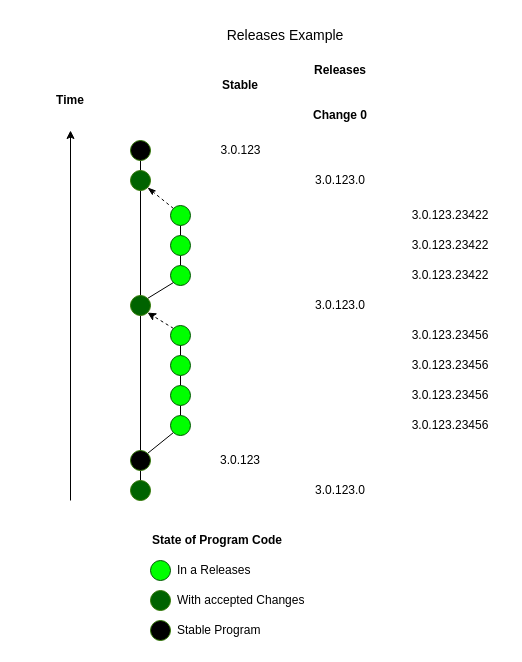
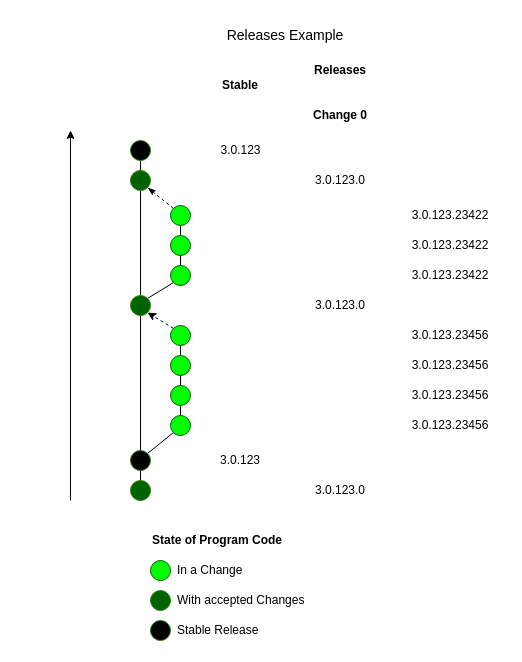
  <mxCell id="0" />
  <mxCell id="1" parent="0" />
  <mxCell id="2" value="Releases Example" style="text;html=1;strokeColor=none;fillColor=none;align=center;verticalAlign=middle;whiteSpace=wrap;rounded=0;fontSize=14;" parent="1" vertex="1"><mxGeometry x="175" y="20" width="220" height="30" as="geometry" /></mxCell>
  <mxCell id="3" style="edgeStyle=none;rounded=0;orthogonalLoop=1;jettySize=auto;html=1;exitX=0;exitY=0;exitDx=0;exitDy=0;entryX=1;entryY=1;entryDx=0;entryDy=0;endArrow=classic;endFill=1;dashed=1;" parent="1" source="4" target="27" edge="1"><mxGeometry relative="1" as="geometry" /></mxCell>
  <mxCell id="4" value="" style="ellipse;whiteSpace=wrap;html=1;aspect=fixed;fillColor=#00FF00;strokeColor=#005700;fontColor=#ffffff;" parent="1" vertex="1"><mxGeometry x="170" y="325" width="20" height="20" as="geometry" /></mxCell>
  <mxCell id="5" style="rounded=0;orthogonalLoop=1;jettySize=auto;html=1;exitX=1;exitY=0;exitDx=0;exitDy=0;entryX=0;entryY=1;entryDx=0;entryDy=0;endArrow=none;endFill=0;" parent="1" source="45" target="13" edge="1"><mxGeometry relative="1" as="geometry" /></mxCell>
  <mxCell id="6" style="edgeStyle=none;rounded=0;orthogonalLoop=1;jettySize=auto;html=1;exitX=0.5;exitY=0;exitDx=0;exitDy=0;entryX=0.5;entryY=1;entryDx=0;entryDy=0;endArrow=none;endFill=0;" parent="1" source="45" target="27" edge="1"><mxGeometry relative="1" as="geometry" /></mxCell>
  <mxCell id="7" style="edgeStyle=none;rounded=0;orthogonalLoop=1;jettySize=auto;html=1;exitX=0.5;exitY=0;exitDx=0;exitDy=0;entryX=0.5;entryY=1;entryDx=0;entryDy=0;endArrow=none;endFill=0;" parent="1" source="8" target="45" edge="1"><mxGeometry relative="1" as="geometry" /></mxCell>
  <mxCell id="8" value="" style="ellipse;whiteSpace=wrap;html=1;aspect=fixed;fillColor=#006300;strokeColor=#2D7600;fontColor=#ffffff;" parent="1" vertex="1"><mxGeometry x="130" y="480" width="20" height="20" as="geometry" /></mxCell>
  <mxCell id="9" value="3.0.123" style="text;html=1;strokeColor=none;fillColor=none;align=center;verticalAlign=middle;whiteSpace=wrap;rounded=0;" parent="1" vertex="1"><mxGeometry x="205" y="450" width="70" height="20" as="geometry" /></mxCell>
  <mxCell id="10" value="" style="endArrow=classic;html=1;rounded=0;" parent="1" edge="1"><mxGeometry width="50" height="50" relative="1" as="geometry"><mxPoint x="70" y="500" as="sourcePoint" /><mxPoint x="70" y="130" as="targetPoint" /></mxGeometry></mxCell>
- <mxCell id="11" value="Time" style="text;html=1;strokeColor=none;fillColor=none;align=center;verticalAlign=middle;whiteSpace=wrap;rounded=0;fontStyle=1" parent="1" vertex="1"><mxGeometry x="20" y="90" width="100" height="20" as="geometry" /></mxCell>
  <mxCell id="12" style="edgeStyle=none;rounded=0;orthogonalLoop=1;jettySize=auto;html=1;exitX=0.5;exitY=0;exitDx=0;exitDy=0;entryX=0.5;entryY=1;entryDx=0;entryDy=0;endArrow=none;endFill=0;" parent="1" source="13" target="15" edge="1"><mxGeometry relative="1" as="geometry" /></mxCell>
  <mxCell id="13" value="" style="ellipse;whiteSpace=wrap;html=1;aspect=fixed;fillColor=#00FF00;strokeColor=#005700;fontColor=#ffffff;" parent="1" vertex="1"><mxGeometry x="170" y="415" width="20" height="20" as="geometry" /></mxCell>
  <mxCell id="14" style="rounded=0;orthogonalLoop=1;jettySize=auto;html=1;exitX=0.5;exitY=0;exitDx=0;exitDy=0;entryX=0.5;entryY=1;entryDx=0;entryDy=0;endArrow=none;endFill=0;" parent="1" source="15" target="17" edge="1"><mxGeometry relative="1" as="geometry" /></mxCell>
  <mxCell id="15" value="" style="ellipse;whiteSpace=wrap;html=1;aspect=fixed;fillColor=#00FF00;strokeColor=#005700;fontColor=#ffffff;" parent="1" vertex="1"><mxGeometry x="170" y="385" width="20" height="20" as="geometry" /></mxCell>
  <mxCell id="16" style="edgeStyle=none;rounded=0;orthogonalLoop=1;jettySize=auto;html=1;exitX=0.5;exitY=0;exitDx=0;exitDy=0;entryX=0.5;entryY=1;entryDx=0;entryDy=0;endArrow=none;endFill=0;" parent="1" source="17" target="4" edge="1"><mxGeometry relative="1" as="geometry" /></mxCell>
  <mxCell id="17" value="" style="ellipse;whiteSpace=wrap;html=1;aspect=fixed;fillColor=#00FF00;strokeColor=#005700;fontColor=#ffffff;" parent="1" vertex="1"><mxGeometry x="170" y="355" width="20" height="20" as="geometry" /></mxCell>
  <mxCell id="18" value="Releases" style="text;html=1;strokeColor=none;fillColor=none;align=center;verticalAlign=middle;whiteSpace=wrap;rounded=0;fontStyle=1" parent="1" vertex="1"><mxGeometry x="295" y="60" width="90" height="20" as="geometry" /></mxCell>
  <mxCell id="19" style="edgeStyle=none;rounded=0;orthogonalLoop=1;jettySize=auto;html=1;exitX=0.5;exitY=0;exitDx=0;exitDy=0;entryX=0.5;entryY=1;entryDx=0;entryDy=0;endArrow=none;endFill=0;" parent="1" source="20" target="22" edge="1"><mxGeometry relative="1" as="geometry" /></mxCell>
  <mxCell id="20" value="" style="ellipse;whiteSpace=wrap;html=1;aspect=fixed;fillColor=#00FF00;strokeColor=#005700;fontColor=#ffffff;" parent="1" vertex="1"><mxGeometry x="170" y="265" width="20" height="20" as="geometry" /></mxCell>
  <mxCell id="21" style="rounded=0;orthogonalLoop=1;jettySize=auto;html=1;exitX=0.5;exitY=0;exitDx=0;exitDy=0;entryX=0.5;entryY=1;entryDx=0;entryDy=0;endArrow=none;endFill=0;" parent="1" source="22" target="24" edge="1"><mxGeometry relative="1" as="geometry" /></mxCell>
  <mxCell id="22" value="" style="ellipse;whiteSpace=wrap;html=1;aspect=fixed;fillColor=#00FF00;strokeColor=#005700;fontColor=#ffffff;" parent="1" vertex="1"><mxGeometry x="170" y="235" width="20" height="20" as="geometry" /></mxCell>
  <mxCell id="23" style="edgeStyle=none;rounded=0;orthogonalLoop=1;jettySize=auto;html=1;exitX=0;exitY=0;exitDx=0;exitDy=0;entryX=1;entryY=1;entryDx=0;entryDy=0;endArrow=classicThin;endFill=1;dashed=1;" parent="1" source="24" target="29" edge="1"><mxGeometry relative="1" as="geometry"><mxPoint x="180" y="195" as="targetPoint" /></mxGeometry></mxCell>
  <mxCell id="24" value="" style="ellipse;whiteSpace=wrap;html=1;aspect=fixed;fillColor=#00FF00;strokeColor=#005700;fontColor=#ffffff;" parent="1" vertex="1"><mxGeometry x="170" y="205" width="20" height="20" as="geometry" /></mxCell>
  <mxCell id="25" style="edgeStyle=none;rounded=0;orthogonalLoop=1;jettySize=auto;html=1;exitX=1;exitY=0;exitDx=0;exitDy=0;entryX=0;entryY=1;entryDx=0;entryDy=0;endArrow=none;endFill=0;" parent="1" source="27" target="20" edge="1"><mxGeometry relative="1" as="geometry" /></mxCell>
  <mxCell id="26" style="edgeStyle=none;rounded=0;orthogonalLoop=1;jettySize=auto;html=1;exitX=0.5;exitY=0;exitDx=0;exitDy=0;entryX=0.5;entryY=1;entryDx=0;entryDy=0;endArrow=none;endFill=0;" parent="1" source="27" target="29" edge="1"><mxGeometry relative="1" as="geometry" /></mxCell>
  <mxCell id="27" value="" style="ellipse;whiteSpace=wrap;html=1;aspect=fixed;fillColor=#006300;strokeColor=#2D7600;fontColor=#ffffff;" parent="1" vertex="1"><mxGeometry x="130" y="295" width="20" height="20" as="geometry" /></mxCell>
  <mxCell id="28" style="edgeStyle=none;rounded=0;orthogonalLoop=1;jettySize=auto;html=1;exitX=0.5;exitY=0;exitDx=0;exitDy=0;entryX=0.5;entryY=1;entryDx=0;entryDy=0;endArrow=none;endFill=0;" parent="1" source="29" target="46" edge="1"><mxGeometry relative="1" as="geometry" /></mxCell>
  <mxCell id="29" value="" style="ellipse;whiteSpace=wrap;html=1;aspect=fixed;fillColor=#006300;strokeColor=#2D7600;fontColor=#ffffff;" parent="1" vertex="1"><mxGeometry x="130" y="170" width="20" height="20" as="geometry" /></mxCell>
  <mxCell id="30" value="3.0.123.23456" style="text;html=1;strokeColor=none;fillColor=none;align=center;verticalAlign=middle;whiteSpace=wrap;rounded=0;" parent="1" vertex="1"><mxGeometry x="400" y="415" width="100" height="20" as="geometry" /></mxCell>
  <mxCell id="31" value="3.0.123.23456" style="text;html=1;strokeColor=none;fillColor=none;align=center;verticalAlign=middle;whiteSpace=wrap;rounded=0;" parent="1" vertex="1"><mxGeometry x="400" y="385" width="100" height="20" as="geometry" /></mxCell>
  <mxCell id="32" value="3.0.123.23456" style="text;html=1;strokeColor=none;fillColor=none;align=center;verticalAlign=middle;whiteSpace=wrap;rounded=0;" parent="1" vertex="1"><mxGeometry x="400" y="355" width="100" height="20" as="geometry" /></mxCell>
  <mxCell id="33" value="3.0.123.23456" style="text;html=1;strokeColor=none;fillColor=none;align=center;verticalAlign=middle;whiteSpace=wrap;rounded=0;" parent="1" vertex="1"><mxGeometry x="400" y="325" width="100" height="20" as="geometry" /></mxCell>
  <mxCell id="34" value="3.0.123.23422" style="text;html=1;strokeColor=none;fillColor=none;align=center;verticalAlign=middle;whiteSpace=wrap;rounded=0;" parent="1" vertex="1"><mxGeometry x="400" y="265" width="100" height="20" as="geometry" /></mxCell>
  <mxCell id="35" value="3.0.123.0" style="text;html=1;strokeColor=none;fillColor=none;align=center;verticalAlign=middle;whiteSpace=wrap;rounded=0;" parent="1" vertex="1"><mxGeometry x="290" y="295" width="100" height="20" as="geometry" /></mxCell>
  <mxCell id="36" value="3.0.123.23422" style="text;html=1;strokeColor=none;fillColor=none;align=center;verticalAlign=middle;whiteSpace=wrap;rounded=0;" parent="1" vertex="1"><mxGeometry x="400" y="235" width="100" height="20" as="geometry" /></mxCell>
  <mxCell id="37" value="3.0.123.23422" style="text;html=1;strokeColor=none;fillColor=none;align=center;verticalAlign=middle;whiteSpace=wrap;rounded=0;" parent="1" vertex="1"><mxGeometry x="400" y="205" width="100" height="20" as="geometry" /></mxCell>
  <mxCell id="38" value="3.0.123.0" style="text;html=1;strokeColor=none;fillColor=none;align=center;verticalAlign=middle;whiteSpace=wrap;rounded=0;" parent="1" vertex="1"><mxGeometry x="290" y="170" width="100" height="20" as="geometry" /></mxCell>
  <mxCell id="39" value="3.0.123" style="text;html=1;strokeColor=none;fillColor=none;align=center;verticalAlign=middle;whiteSpace=wrap;rounded=0;" parent="1" vertex="1"><mxGeometry x="202.5" y="140" width="75" height="20" as="geometry" /></mxCell>
  <mxCell id="40" value="3.0.123.0" style="text;html=1;strokeColor=none;fillColor=none;align=center;verticalAlign=middle;whiteSpace=wrap;rounded=0;" parent="1" vertex="1"><mxGeometry x="290" y="480" width="100" height="20" as="geometry" /></mxCell>
  <mxCell id="41" value="" style="ellipse;whiteSpace=wrap;html=1;aspect=fixed;fillColor=#00FF00;strokeColor=#005700;fontColor=#ffffff;" parent="1" vertex="1"><mxGeometry x="150" y="560" width="20" height="20" as="geometry" /></mxCell>
- <mxCell id="42" value="In a Releases" style="text;html=1;strokeColor=none;fillColor=none;align=left;verticalAlign=middle;whiteSpace=wrap;rounded=0;" parent="1" vertex="1"><mxGeometry x="175" y="560" width="225" height="20" as="geometry" /></mxCell>
+ <mxCell id="42" value="In a Change" style="text;html=1;strokeColor=none;fillColor=none;align=left;verticalAlign=middle;whiteSpace=wrap;rounded=0;" parent="1" vertex="1"><mxGeometry x="175" y="560" width="225" height="20" as="geometry" /></mxCell>
  <mxCell id="43" value="" style="ellipse;whiteSpace=wrap;html=1;aspect=fixed;fillColor=#006300;strokeColor=#2D7600;fontColor=#ffffff;" parent="1" vertex="1"><mxGeometry x="150" y="590" width="20" height="20" as="geometry" /></mxCell>
  <mxCell id="44" value="With accepted Changes" style="text;html=1;strokeColor=none;fillColor=none;align=left;verticalAlign=middle;whiteSpace=wrap;rounded=0;" parent="1" vertex="1"><mxGeometry x="175" y="590" width="225" height="20" as="geometry" /></mxCell>
  <mxCell id="45" value="" style="ellipse;whiteSpace=wrap;html=1;aspect=fixed;fillColor=#000000;strokeColor=#2D7600;fontColor=#ffffff;" parent="1" vertex="1"><mxGeometry x="130" y="450" width="20" height="20" as="geometry" /></mxCell>
  <mxCell id="46" value="" style="ellipse;whiteSpace=wrap;html=1;aspect=fixed;fillColor=#000000;strokeColor=#2D7600;fontColor=#ffffff;" parent="1" vertex="1"><mxGeometry x="130" y="140" width="20" height="20" as="geometry" /></mxCell>
  <mxCell id="47" value="" style="ellipse;whiteSpace=wrap;html=1;aspect=fixed;fillColor=#000000;strokeColor=#2D7600;fontColor=#ffffff;" parent="1" vertex="1"><mxGeometry x="150" y="620" width="20" height="20" as="geometry" /></mxCell>
- <mxCell id="48" value="Stable Program" style="text;html=1;strokeColor=none;fillColor=none;align=left;verticalAlign=middle;whiteSpace=wrap;rounded=0;" parent="1" vertex="1"><mxGeometry x="175" y="620" width="225" height="20" as="geometry" /></mxCell>
+ <mxCell id="48" value="Stable Release" style="text;html=1;strokeColor=none;fillColor=none;align=left;verticalAlign=middle;whiteSpace=wrap;rounded=0;" parent="1" vertex="1"><mxGeometry x="175" y="620" width="225" height="20" as="geometry" /></mxCell>
  <mxCell id="49" value="State of Program Code" style="text;html=1;strokeColor=none;fillColor=none;align=left;verticalAlign=middle;whiteSpace=wrap;rounded=0;fontStyle=1" parent="1" vertex="1"><mxGeometry x="150" y="530" width="250" height="20" as="geometry" /></mxCell>
  <mxCell id="50" style="edgeStyle=none;rounded=0;orthogonalLoop=1;jettySize=auto;html=1;exitX=0.25;exitY=0;exitDx=0;exitDy=0;" parent="1" source="49" target="49" edge="1"><mxGeometry relative="1" as="geometry" /></mxCell>
  <mxCell id="51" value="Stable" style="text;html=1;strokeColor=none;fillColor=none;align=center;verticalAlign=middle;whiteSpace=wrap;rounded=0;fontStyle=1" vertex="1" parent="1"><mxGeometry x="195" y="75" width="90" height="20" as="geometry" /></mxCell>
  <mxCell id="52" value="Change 0" style="text;html=1;strokeColor=none;fillColor=none;align=center;verticalAlign=middle;whiteSpace=wrap;rounded=0;fontStyle=1" vertex="1" parent="1"><mxGeometry x="305" y="105" width="70" height="20" as="geometry" /></mxCell>
